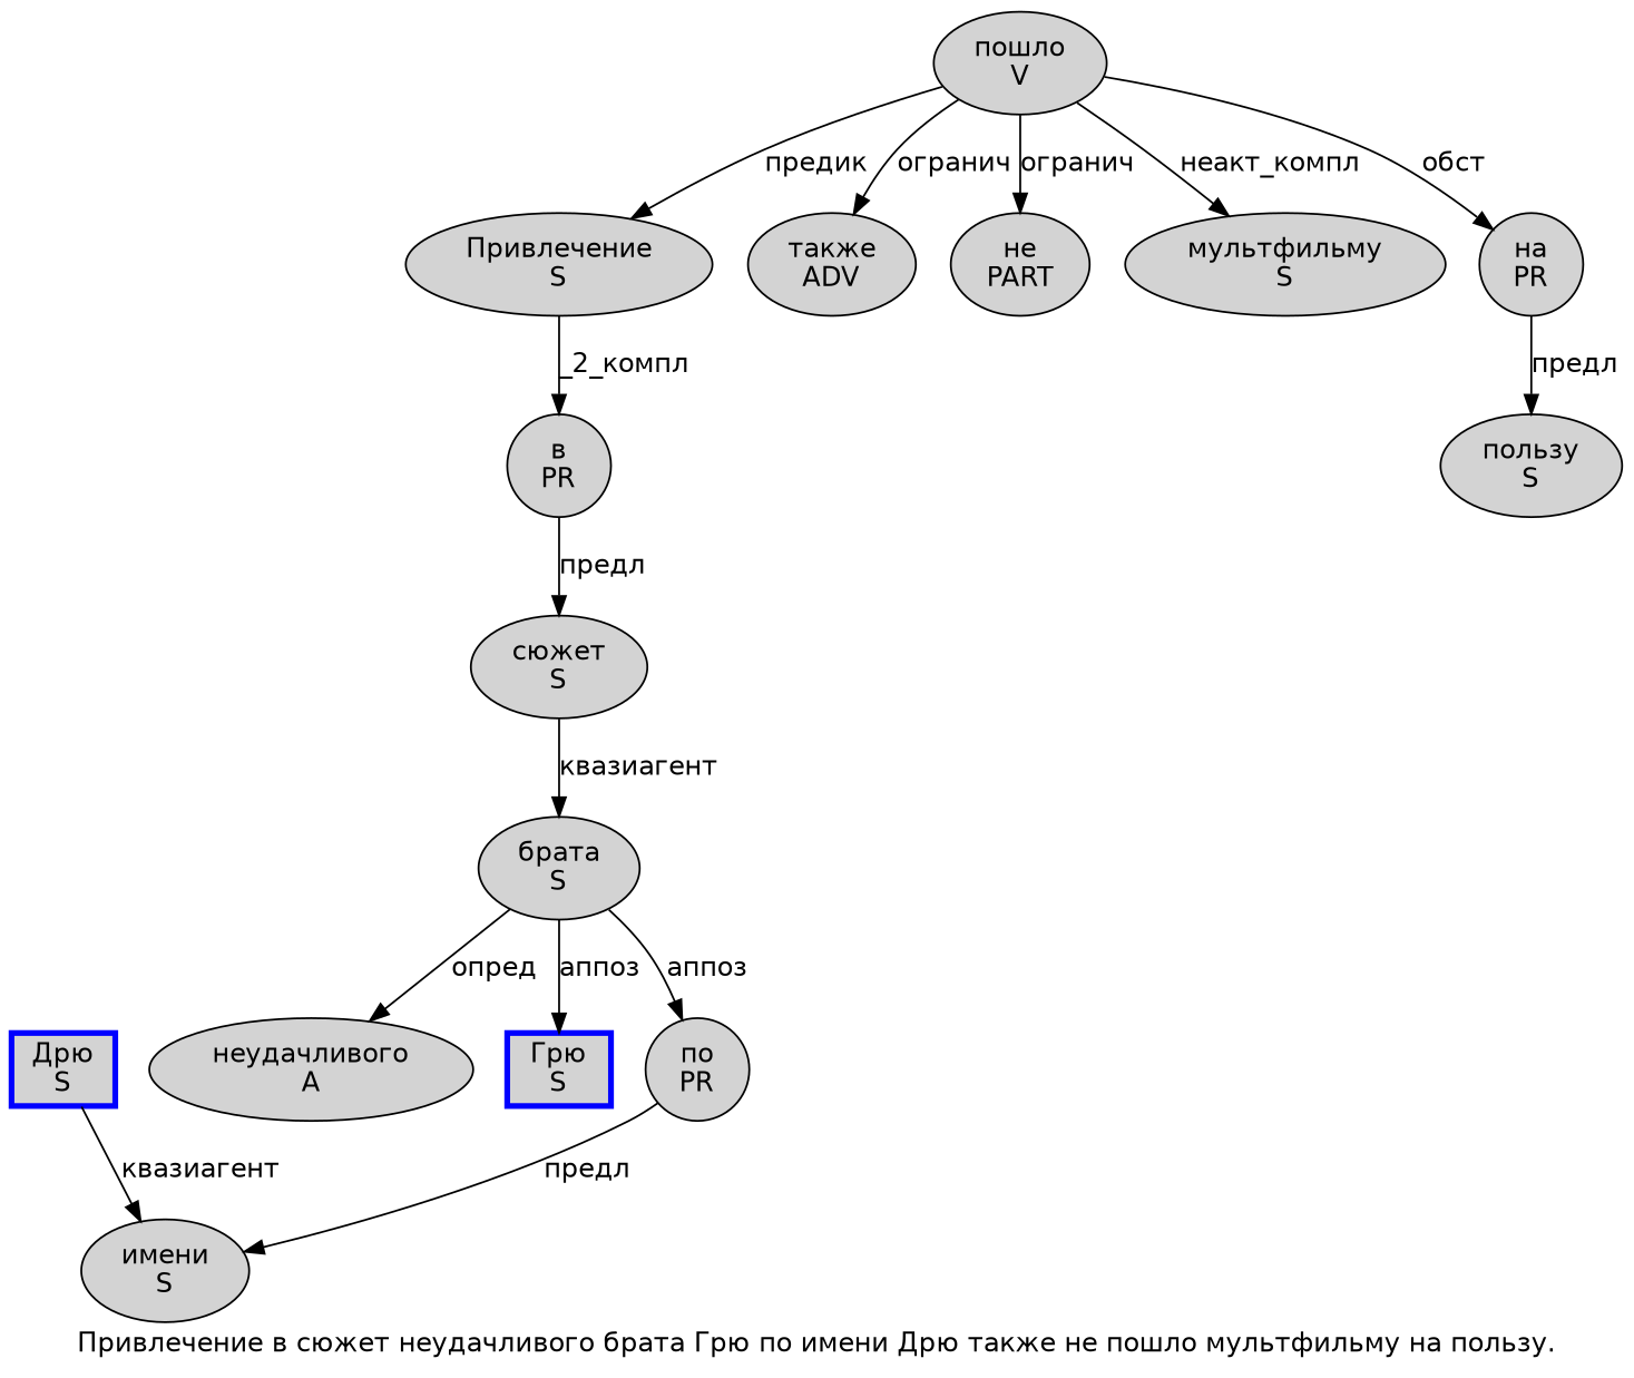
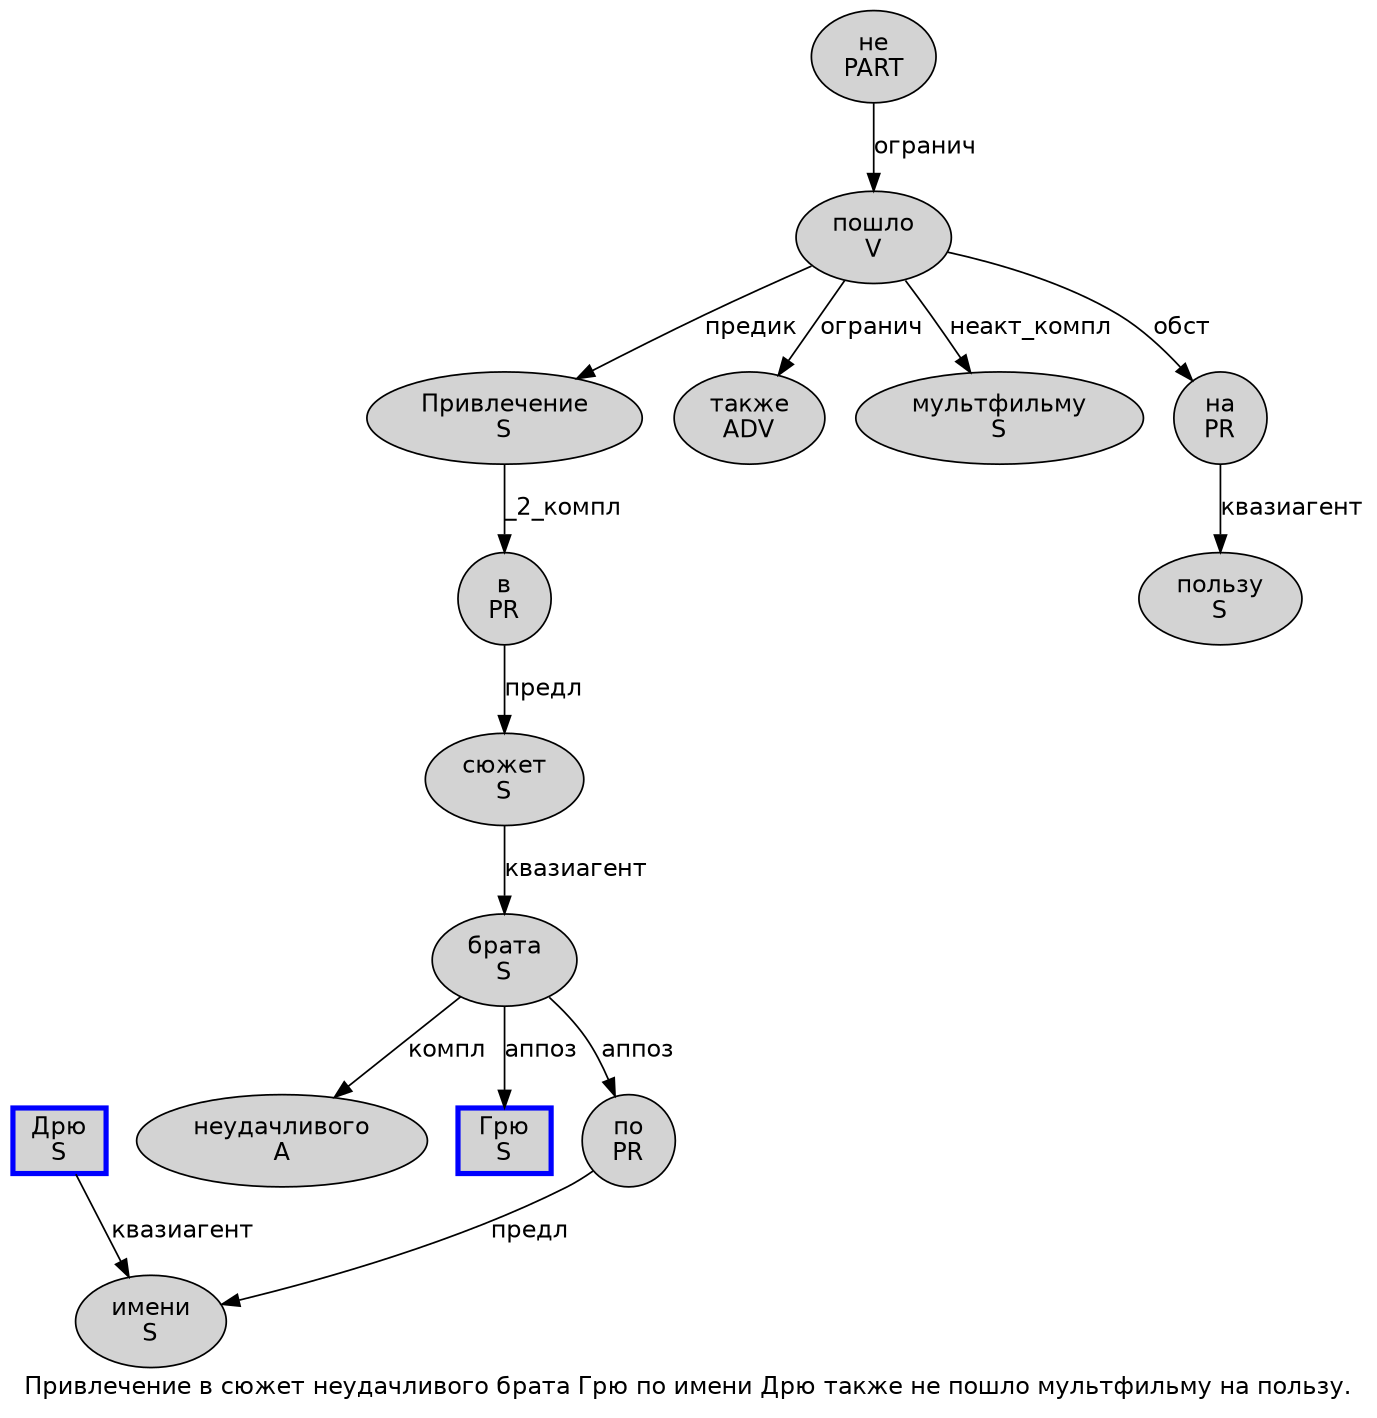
  digraph {
    fontname="DejaVu Sans"
    label="Привлечение в сюжет неудачливого брата Грю по имени Дрю также не пошло мультфильму на пользу."
    node [fillcolor=lightgray fontname="DejaVu Sans" penwidth=1 shape=ellipse style=filled]
    edge [fontname="DejaVu Sans"]
    n1 [label="Привлечение\nS"]
    n2 [label="в\nPR"]
    n3 [label="сюжет\nS"]
    n4 [label="брата\nS"]
    n5 [label="неудачливого\nA"]
    n6 [color=blue label="Грю\nS" penwidth=3 shape=box]
    n7 [label="по\nPR"]
    n8 [label="имени\nS"]
    n9 [color=blue label="Дрю\nS" penwidth=3 shape=box]
    n10 [label="также\nADV"]
    n11 [label="не\nPART"]
    n12 [label="пошло\nV"]
    n13 [label="мультфильму\nS"]
    n14 [label="на\nPR"]
    n15 [label="пользу\nS"]
    n1 -> n2 [label="_2_компл"]
    n2 -> n3 [label="предл"]
    n3 -> n4 [label="квазиагент"]
-   n4 -> n5 [label="опред"]
+   n4 -> n5 [label="компл"]
    n4 -> n6 [label="аппоз"]
    n4 -> n7 [label="аппоз"]
    n7 -> n8 [label="предл"]
    n9 -> n8 [label="квазиагент"]
    n12 -> n1 [label="предик"]
    n12 -> n10 [label="огранич"]
-   n12 -> n11 [label="огранич"]
+   n11 -> n12 [label="огранич"]
    n12 -> n13 [label="неакт_компл"]
    n12 -> n14 [label="обст"]
-   n14 -> n15 [label="предл"]
+   n14 -> n15 [label="квазиагент"]
  }
